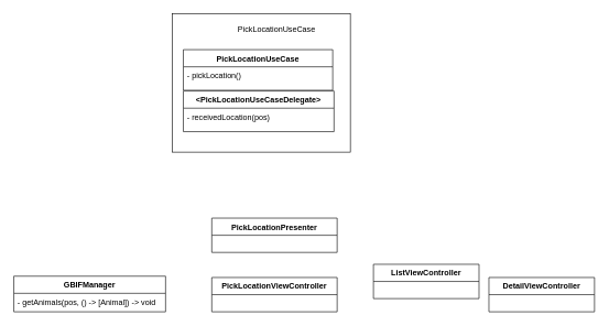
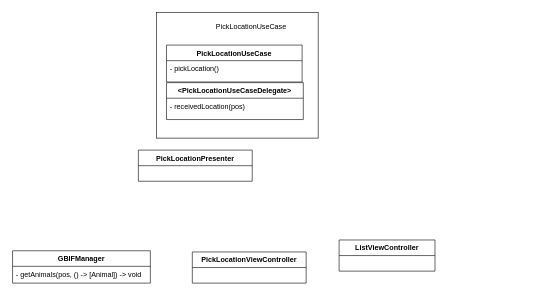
  <mxCell id="0" />
  <mxCell id="1" parent="0" />
  <mxCell id="2" value="ListViewController" style="swimlane;fontStyle=1;align=center;verticalAlign=top;childLayout=stackLayout;horizontal=1;startSize=26;horizontalStack=0;resizeParent=1;resizeParentMax=0;resizeLast=0;collapsible=1;marginBottom=0;" vertex="1" parent="1"><mxGeometry x="565" y="400" width="160" height="52" as="geometry"><mxRectangle x="334" y="230" width="140" height="26" as="alternateBounds" /></mxGeometry></mxCell>
- <mxCell id="3" value="DetailViewController" style="swimlane;fontStyle=1;align=center;verticalAlign=top;childLayout=stackLayout;horizontal=1;startSize=26;horizontalStack=0;resizeParent=1;resizeParentMax=0;resizeLast=0;collapsible=1;marginBottom=0;" vertex="1" parent="1"><mxGeometry x="740" y="420" width="160" height="52" as="geometry"><mxRectangle x="334" y="230" width="140" height="26" as="alternateBounds" /></mxGeometry></mxCell>
  <mxCell id="4" value="PickLocationViewController" style="swimlane;fontStyle=1;align=center;verticalAlign=top;childLayout=stackLayout;horizontal=1;startSize=26;horizontalStack=0;resizeParent=1;resizeParentMax=0;resizeLast=0;collapsible=1;marginBottom=0;" vertex="1" parent="1"><mxGeometry x="320" y="420" width="190" height="52" as="geometry"><mxRectangle x="334" y="230" width="140" height="26" as="alternateBounds" /></mxGeometry></mxCell>
  <mxCell id="5" value="GBIFManager" style="swimlane;fontStyle=1;align=center;verticalAlign=top;childLayout=stackLayout;horizontal=1;startSize=26;horizontalStack=0;resizeParent=1;resizeParentMax=0;resizeLast=0;collapsible=1;marginBottom=0;" vertex="1" parent="1"><mxGeometry x="20" y="418" width="230" height="54" as="geometry"><mxRectangle x="334" y="230" width="140" height="26" as="alternateBounds" /></mxGeometry></mxCell>
  <mxCell id="6" value="- getAnimals(pos, () -&gt; [Animal]) -&gt; void" style="text;strokeColor=none;fillColor=none;align=left;verticalAlign=top;spacingLeft=4;spacingRight=4;overflow=hidden;rotatable=0;points=[[0,0.5],[1,0.5]];portConstraint=eastwest;" vertex="1" parent="5"><mxGeometry y="26" width="230" height="28" as="geometry" /></mxCell>
- <mxCell id="7" value="PickLocationPresenter" style="swimlane;fontStyle=1;align=center;verticalAlign=top;childLayout=stackLayout;horizontal=1;startSize=26;horizontalStack=0;resizeParent=1;resizeParentMax=0;resizeLast=0;collapsible=1;marginBottom=0;" vertex="1" parent="1"><mxGeometry x="320" y="330" width="190" height="52" as="geometry"><mxRectangle x="334" y="230" width="140" height="26" as="alternateBounds" /></mxGeometry></mxCell>
+ <mxCell id="7" value="PickLocationPresenter" style="swimlane;fontStyle=1;align=center;verticalAlign=top;childLayout=stackLayout;horizontal=1;startSize=26;horizontalStack=0;resizeParent=1;resizeParentMax=0;resizeLast=0;collapsible=1;marginBottom=0;" vertex="1" parent="1"><mxGeometry x="230" y="250" width="190" height="52" as="geometry"><mxRectangle x="334" y="230" width="140" height="26" as="alternateBounds" /></mxGeometry></mxCell>
  <mxCell id="8" value="" style="group" vertex="1" connectable="0" parent="1"><mxGeometry x="260" y="20" width="270" height="210" as="geometry" /></mxCell>
  <mxCell id="9" value="" style="rounded=0;whiteSpace=wrap;html=1;" vertex="1" parent="8"><mxGeometry width="270" height="210" as="geometry" /></mxCell>
  <mxCell id="10" value="PickLocationUseCase" style="swimlane;fontStyle=1;align=center;verticalAlign=top;childLayout=stackLayout;horizontal=1;startSize=26;horizontalStack=0;resizeParent=1;resizeParentMax=0;resizeLast=0;collapsible=1;marginBottom=0;" vertex="1" parent="8"><mxGeometry x="16.9" y="54.737" width="226.381" height="61.578" as="geometry"><mxRectangle x="334" y="230" width="140" height="26" as="alternateBounds" /></mxGeometry></mxCell>
  <mxCell id="11" value="- pickLocation()" style="text;strokeColor=none;fillColor=none;align=left;verticalAlign=top;spacingLeft=4;spacingRight=4;overflow=hidden;rotatable=0;points=[[0,0.5],[1,0.5]];portConstraint=eastwest;" vertex="1" parent="10"><mxGeometry y="26" width="226.381" height="35.578" as="geometry" /></mxCell>
  <mxCell id="12" value="PickLocationUseCase" style="text;html=1;align=center;verticalAlign=middle;resizable=0;points=[];autosize=1;container=0;" vertex="1" parent="8"><mxGeometry x="92.95" y="13.684" width="130" height="20" as="geometry"><mxRectangle x="275" y="-114" width="150" height="20" as="alternateBounds" /></mxGeometry></mxCell>
  <mxCell id="13" value="&lt;PickLocationUseCaseDelegate&gt;" style="swimlane;fontStyle=1;align=center;verticalAlign=top;childLayout=stackLayout;horizontal=1;startSize=26;horizontalStack=0;resizeParent=1;resizeParentMax=0;resizeLast=0;collapsible=1;marginBottom=0;" vertex="1" parent="8"><mxGeometry x="16.903" y="117.419" width="228.343" height="61.579" as="geometry"><mxRectangle x="334" y="230" width="140" height="26" as="alternateBounds" /></mxGeometry></mxCell>
  <mxCell id="14" value="- receivedLocation(pos)" style="text;strokeColor=none;fillColor=none;align=left;verticalAlign=top;spacingLeft=4;spacingRight=4;overflow=hidden;rotatable=0;points=[[0,0.5],[1,0.5]];portConstraint=eastwest;" vertex="1" parent="13"><mxGeometry y="26" width="228.343" height="35.579" as="geometry" /></mxCell>
